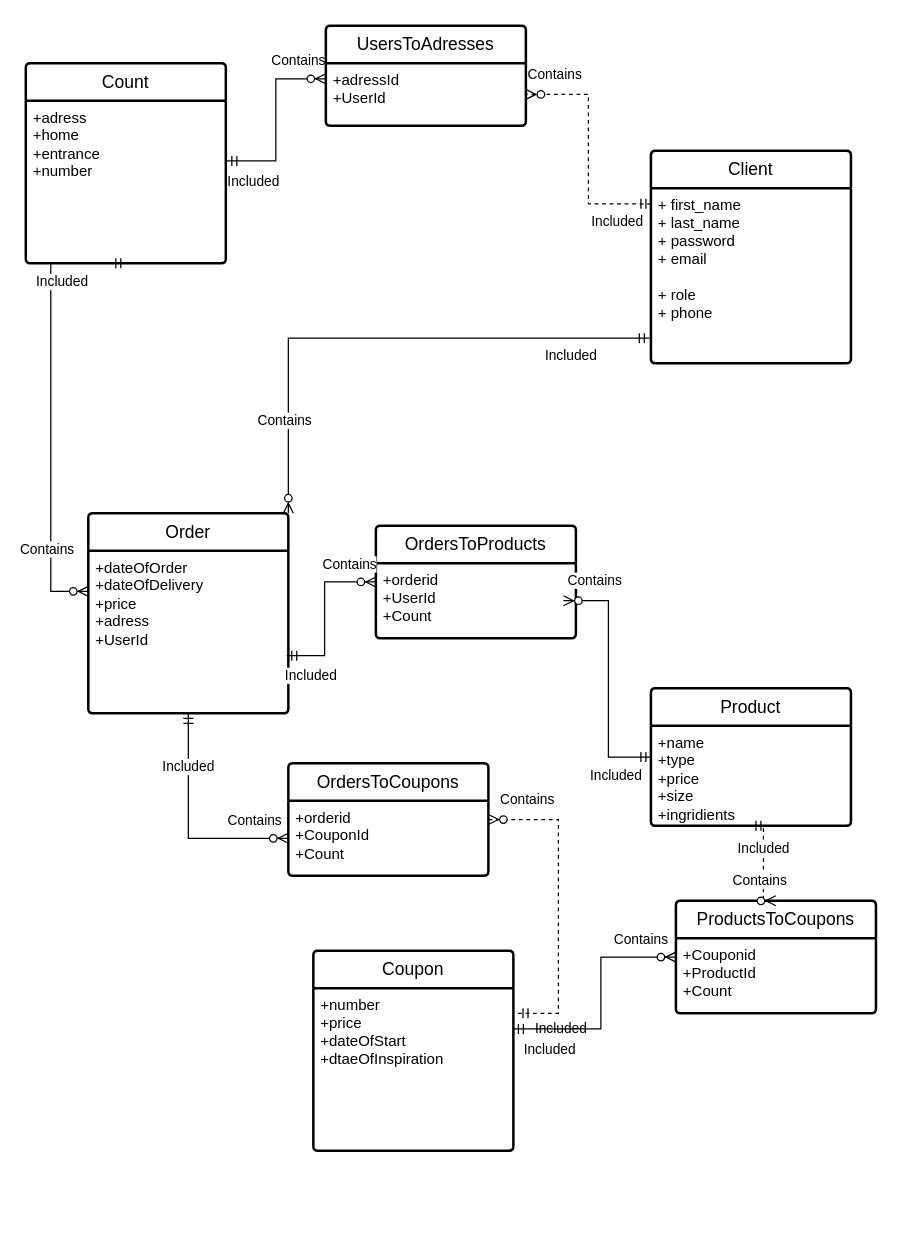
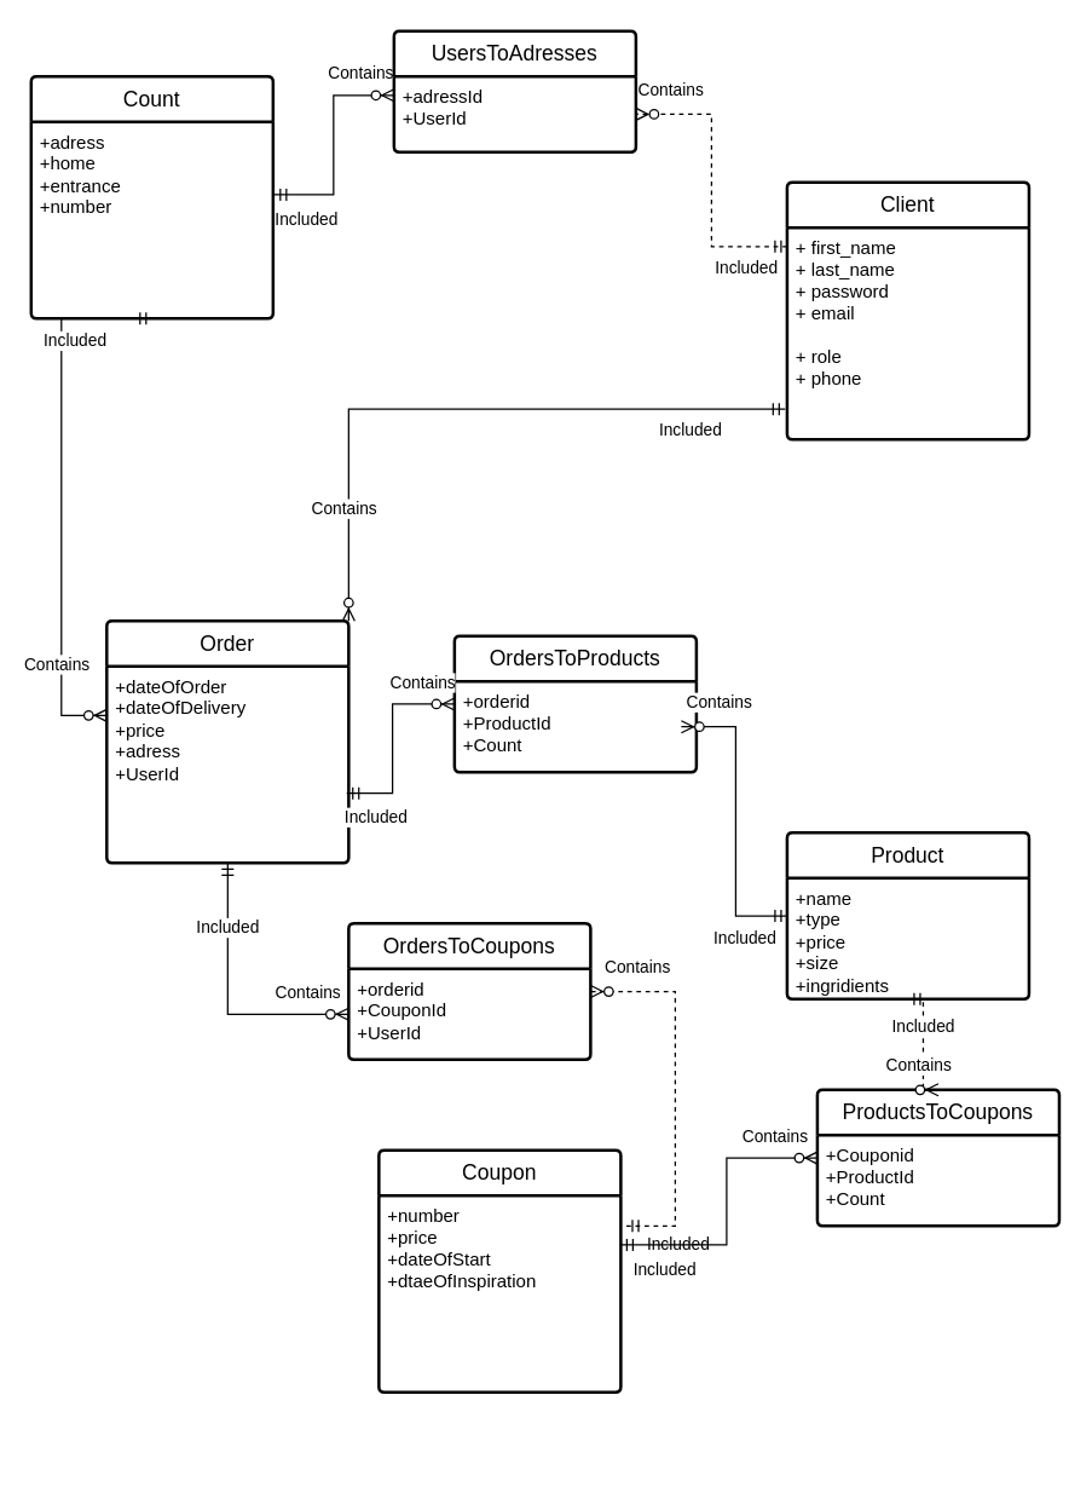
  <mxCell id="0" />
  <mxCell id="1" parent="0" />
  <mxCell id="2" value="Client" style="swimlane;childLayout=stackLayout;horizontal=1;startSize=30;horizontalStack=0;rounded=1;fontSize=14;fontStyle=0;strokeWidth=2;resizeParent=0;resizeLast=1;shadow=0;dashed=0;align=center;arcSize=4;whiteSpace=wrap;html=1;" parent="1" vertex="1"><mxGeometry x="520" y="120" width="160" height="170" as="geometry" /></mxCell>
  <mxCell id="3" value="+ first_name&lt;br&gt;+ last_name&lt;br&gt;+ password&lt;br&gt;+ email&lt;br&gt;&lt;br&gt;+ role&lt;br&gt;+ phone" style="align=left;strokeColor=none;fillColor=none;spacingLeft=4;fontSize=12;verticalAlign=top;resizable=0;rotatable=0;part=1;html=1;" parent="2" vertex="1"><mxGeometry y="30" width="160" height="140" as="geometry" /></mxCell>
  <mxCell id="4" value="" style="fontSize=12;html=1;endArrow=ERzeroToMany;startArrow=ERmandOne;rounded=0;edgeStyle=elbowEdgeStyle;entryX=1;entryY=0;entryDx=0;entryDy=0;exitX=-0.008;exitY=0.857;exitDx=0;exitDy=0;exitPerimeter=0;" parent="1" source="3" target="7" edge="1"><mxGeometry width="100" height="100" relative="1" as="geometry"><mxPoint x="110" y="285" as="sourcePoint" /><mxPoint x="520" y="240" as="targetPoint" /><Array as="points"><mxPoint x="230" y="325" /></Array></mxGeometry></mxCell>
  <mxCell id="5" value="Contains" style="edgeLabel;html=1;align=center;verticalAlign=middle;resizable=0;points=[];" parent="4" vertex="1" connectable="0"><mxGeometry x="0.726" y="-1" relative="1" as="geometry"><mxPoint x="-3" y="-16" as="offset" /></mxGeometry></mxCell>
  <mxCell id="6" value="Included" style="edgeLabel;html=1;align=center;verticalAlign=middle;resizable=0;points=[];" parent="4" vertex="1" connectable="0"><mxGeometry x="-0.704" y="-1" relative="1" as="geometry"><mxPoint y="15" as="offset" /></mxGeometry></mxCell>
  <mxCell id="7" value="Order" style="swimlane;childLayout=stackLayout;horizontal=1;startSize=30;horizontalStack=0;rounded=1;fontSize=14;fontStyle=0;strokeWidth=2;resizeParent=0;resizeLast=1;shadow=0;dashed=0;align=center;arcSize=4;whiteSpace=wrap;html=1;" parent="1" vertex="1"><mxGeometry x="70" y="410" width="160" height="160" as="geometry" /></mxCell>
  <mxCell id="8" value="+dateOfOrder&lt;br&gt;+dateOfDelivery&lt;br&gt;+price&lt;br&gt;+adress&lt;br&gt;+UserId" style="align=left;strokeColor=none;fillColor=none;spacingLeft=4;fontSize=12;verticalAlign=top;resizable=0;rotatable=0;part=1;html=1;" parent="7" vertex="1"><mxGeometry y="30" width="160" height="130" as="geometry" /></mxCell>
  <mxCell id="9" value="Product" style="swimlane;childLayout=stackLayout;horizontal=1;startSize=30;horizontalStack=0;rounded=1;fontSize=14;fontStyle=0;strokeWidth=2;resizeParent=0;resizeLast=1;shadow=0;dashed=0;align=center;arcSize=4;whiteSpace=wrap;html=1;" parent="1" vertex="1"><mxGeometry x="520" y="550" width="160" height="110" as="geometry" /></mxCell>
  <mxCell id="10" value="+name&lt;br&gt;+type&lt;br&gt;+price&lt;br&gt;+size&lt;br&gt;+ingridients" style="align=left;strokeColor=none;fillColor=none;spacingLeft=4;fontSize=12;verticalAlign=top;resizable=0;rotatable=0;part=1;html=1;" parent="9" vertex="1"><mxGeometry y="30" width="160" height="80" as="geometry" /></mxCell>
  <mxCell id="11" value="Coupon" style="swimlane;childLayout=stackLayout;horizontal=1;startSize=30;horizontalStack=0;rounded=1;fontSize=14;fontStyle=0;strokeWidth=2;resizeParent=0;resizeLast=1;shadow=0;dashed=0;align=center;arcSize=4;whiteSpace=wrap;html=1;" parent="1" vertex="1"><mxGeometry x="250" y="760" width="160" height="160" as="geometry" /></mxCell>
  <mxCell id="12" value="+number&lt;br&gt;+price&lt;br&gt;+dateOfStart&lt;br&gt;+dtaeOfInspiration" style="align=left;strokeColor=none;fillColor=none;spacingLeft=4;fontSize=12;verticalAlign=top;resizable=0;rotatable=0;part=1;html=1;" parent="11" vertex="1"><mxGeometry y="30" width="160" height="130" as="geometry" /></mxCell>
  <mxCell id="13" value="Count" style="swimlane;childLayout=stackLayout;horizontal=1;startSize=30;horizontalStack=0;rounded=1;fontSize=14;fontStyle=0;strokeWidth=2;resizeParent=0;resizeLast=1;shadow=0;dashed=0;align=center;arcSize=4;whiteSpace=wrap;html=1;" parent="1" vertex="1"><mxGeometry y="50" width="160" height="160" as="geometry" x="20" /></mxCell>
  <mxCell id="14" value="+adress&lt;br&gt;+home&lt;br&gt;+entrance&lt;br&gt;+number&lt;br&gt;" style="align=left;strokeColor=none;fillColor=none;spacingLeft=4;fontSize=12;verticalAlign=top;resizable=0;rotatable=0;part=1;html=1;" parent="13" vertex="1"><mxGeometry y="30" width="160" height="130" as="geometry" /></mxCell>
  <mxCell id="15" value="" style="fontSize=12;html=1;endArrow=ERzeroToMany;startArrow=ERmandOne;rounded=0;edgeStyle=elbowEdgeStyle;exitX=1.005;exitY=0.371;exitDx=0;exitDy=0;exitPerimeter=0;entryX=0;entryY=0.25;entryDx=0;entryDy=0;" parent="1" source="14" target="22" edge="1"><mxGeometry width="100" height="100" relative="1" as="geometry"><mxPoint x="344" y="265" as="sourcePoint" /><mxPoint x="360" y="70" as="targetPoint" /><Array as="points"><mxPoint x="220" y="110" /><mxPoint x="320" y="120" /></Array></mxGeometry></mxCell>
  <mxCell id="16" value="Contains" style="edgeLabel;html=1;align=center;verticalAlign=middle;resizable=0;points=[];" parent="15" vertex="1" connectable="0"><mxGeometry x="0.726" y="-1" relative="1" as="geometry"><mxPoint x="-3" y="-16" as="offset" /></mxGeometry></mxCell>
  <mxCell id="17" value="Included" style="edgeLabel;html=1;align=center;verticalAlign=middle;resizable=0;points=[];" parent="15" vertex="1" connectable="0"><mxGeometry x="-0.704" y="-1" relative="1" as="geometry"><mxPoint y="15" as="offset" /></mxGeometry></mxCell>
  <mxCell id="18" value="" style="fontSize=12;html=1;endArrow=ERzeroToMany;startArrow=ERmandOne;rounded=0;edgeStyle=elbowEdgeStyle;entryX=0;entryY=0.25;entryDx=0;entryDy=0;exitX=0.5;exitY=1;exitDx=0;exitDy=0;" parent="1" source="14" target="8" edge="1"><mxGeometry width="100" height="100" relative="1" as="geometry"><mxPoint x="70" y="475" as="sourcePoint" /><mxPoint x="250" y="380" as="targetPoint" /><Array as="points"><mxPoint x="40" y="350" /></Array></mxGeometry></mxCell>
  <mxCell id="19" value="Contains" style="edgeLabel;html=1;align=center;verticalAlign=middle;resizable=0;points=[];" parent="18" vertex="1" connectable="0"><mxGeometry x="0.726" y="-1" relative="1" as="geometry"><mxPoint x="-3" y="-16" as="offset" /></mxGeometry></mxCell>
  <mxCell id="20" value="Included" style="edgeLabel;html=1;align=center;verticalAlign=middle;resizable=0;points=[];" parent="18" vertex="1" connectable="0"><mxGeometry x="-0.704" y="-1" relative="1" as="geometry"><mxPoint y="15" as="offset" /></mxGeometry></mxCell>
  <mxCell id="21" value="UsersToAdresses" style="swimlane;childLayout=stackLayout;horizontal=1;startSize=30;horizontalStack=0;rounded=1;fontSize=14;fontStyle=0;strokeWidth=2;resizeParent=0;resizeLast=1;shadow=0;dashed=0;align=center;arcSize=4;whiteSpace=wrap;html=1;" parent="1" vertex="1"><mxGeometry x="260" y="20" width="160" height="80" as="geometry" /></mxCell>
  <mxCell id="22" value="+adressId&lt;br&gt;+UserId" style="align=left;strokeColor=none;fillColor=none;spacingLeft=4;fontSize=12;verticalAlign=top;resizable=0;rotatable=0;part=1;html=1;" parent="21" vertex="1"><mxGeometry y="30" width="160" height="50" as="geometry" /></mxCell>
  <mxCell id="23" value="" style="fontSize=12;html=1;endArrow=ERzeroToMany;startArrow=ERmandOne;rounded=0;edgeStyle=elbowEdgeStyle;exitX=0;exitY=0.25;exitDx=0;exitDy=0;entryX=1;entryY=0.5;entryDx=0;entryDy=0;dashed=1;" parent="1" source="2" target="22" edge="1"><mxGeometry width="100" height="100" relative="1" as="geometry"><mxPoint x="191" y="138" as="sourcePoint" /><mxPoint x="284" y="53" as="targetPoint" /><Array as="points"><mxPoint x="470" y="120" /><mxPoint x="330" y="130" /></Array></mxGeometry></mxCell>
  <mxCell id="24" value="Contains" style="edgeLabel;html=1;align=center;verticalAlign=middle;resizable=0;points=[];" parent="23" vertex="1" connectable="0"><mxGeometry x="0.726" y="-1" relative="1" as="geometry"><mxPoint x="-3" y="-16" as="offset" /></mxGeometry></mxCell>
  <mxCell id="25" value="Included" style="edgeLabel;html=1;align=center;verticalAlign=middle;resizable=0;points=[];" parent="23" vertex="1" connectable="0"><mxGeometry x="-0.704" y="-1" relative="1" as="geometry"><mxPoint y="15" as="offset" /></mxGeometry></mxCell>
  <mxCell id="26" value="OrdersToProducts" style="swimlane;childLayout=stackLayout;horizontal=1;startSize=30;horizontalStack=0;rounded=1;fontSize=14;fontStyle=0;strokeWidth=2;resizeParent=0;resizeLast=1;shadow=0;dashed=0;align=center;arcSize=4;whiteSpace=wrap;html=1;" parent="1" vertex="1"><mxGeometry x="300" y="420" width="160" height="90" as="geometry" /></mxCell>
  <mxCell id="27" value="" style="fontSize=12;html=1;endArrow=ERzeroToMany;startArrow=ERmandOne;rounded=0;edgeStyle=elbowEdgeStyle;exitX=0;exitY=0.5;exitDx=0;exitDy=0;entryX=1;entryY=0.5;entryDx=0;entryDy=0;" parent="26" source="9" edge="1"><mxGeometry width="100" height="100" relative="1" as="geometry"><mxPoint x="236" y="148" as="sourcePoint" /><mxPoint x="150" y="60" as="targetPoint" /><Array as="points"><mxPoint x="186" y="105" /><mxPoint x="46" y="115" /></Array></mxGeometry></mxCell>
  <mxCell id="28" value="Contains" style="edgeLabel;html=1;align=center;verticalAlign=middle;resizable=0;points=[];" parent="27" vertex="1" connectable="0"><mxGeometry x="0.726" y="-1" relative="1" as="geometry"><mxPoint x="-3" y="-16" as="offset" /></mxGeometry></mxCell>
  <mxCell id="29" value="Included" style="edgeLabel;html=1;align=center;verticalAlign=middle;resizable=0;points=[];" parent="27" vertex="1" connectable="0"><mxGeometry x="-0.704" y="-1" relative="1" as="geometry"><mxPoint y="15" as="offset" /></mxGeometry></mxCell>
- <mxCell id="30" value="+orderid&lt;br&gt;+UserId&lt;br&gt;+Count" style="align=left;strokeColor=none;fillColor=none;spacingLeft=4;fontSize=12;verticalAlign=top;resizable=0;rotatable=0;part=1;html=1;" parent="26" vertex="1"><mxGeometry y="30" width="160" height="60" as="geometry" /></mxCell>
+ <mxCell id="30" value="+orderid&lt;br&gt;+ProductId&lt;br&gt;+Count" style="align=left;strokeColor=none;fillColor=none;spacingLeft=4;fontSize=12;verticalAlign=top;resizable=0;rotatable=0;part=1;html=1;" parent="26" vertex="1"><mxGeometry y="30" width="160" height="60" as="geometry" /></mxCell>
  <mxCell id="31" value="" style="fontSize=12;html=1;endArrow=ERzeroToMany;startArrow=ERmandOne;rounded=0;edgeStyle=elbowEdgeStyle;exitX=0.992;exitY=0.646;exitDx=0;exitDy=0;exitPerimeter=0;" parent="1" source="8" edge="1"><mxGeometry width="100" height="100" relative="1" as="geometry"><mxPoint x="220" y="550" as="sourcePoint" /><mxPoint x="300" y="465" as="targetPoint" /><Array as="points"><mxPoint x="259" y="532" /><mxPoint x="359" y="542" /></Array></mxGeometry></mxCell>
  <mxCell id="32" value="Contains" style="edgeLabel;html=1;align=center;verticalAlign=middle;resizable=0;points=[];" parent="31" vertex="1" connectable="0"><mxGeometry x="0.726" y="-1" relative="1" as="geometry"><mxPoint x="-3" y="-16" as="offset" /></mxGeometry></mxCell>
  <mxCell id="33" value="Included" style="edgeLabel;html=1;align=center;verticalAlign=middle;resizable=0;points=[];" parent="31" vertex="1" connectable="0"><mxGeometry x="-0.704" y="-1" relative="1" as="geometry"><mxPoint y="15" as="offset" /></mxGeometry></mxCell>
  <mxCell id="34" value="OrdersToCoupons" style="swimlane;childLayout=stackLayout;horizontal=1;startSize=30;horizontalStack=0;rounded=1;fontSize=14;fontStyle=0;strokeWidth=2;resizeParent=0;resizeLast=1;shadow=0;dashed=0;align=center;arcSize=4;whiteSpace=wrap;html=1;" parent="1" vertex="1"><mxGeometry x="230" y="610" width="160" height="90" as="geometry" /></mxCell>
- <mxCell id="35" value="+orderid&lt;br&gt;+CouponId&lt;br&gt;+Count" style="align=left;strokeColor=none;fillColor=none;spacingLeft=4;fontSize=12;verticalAlign=top;resizable=0;rotatable=0;part=1;html=1;" parent="34" vertex="1"><mxGeometry y="30" width="160" height="60" as="geometry" /></mxCell>
+ <mxCell id="35" value="+orderid&lt;br&gt;+CouponId&lt;br&gt;+UserId" style="align=left;strokeColor=none;fillColor=none;spacingLeft=4;fontSize=12;verticalAlign=top;resizable=0;rotatable=0;part=1;html=1;" parent="34" vertex="1"><mxGeometry y="30" width="160" height="60" as="geometry" /></mxCell>
  <mxCell id="36" value="" style="fontSize=12;html=1;endArrow=ERzeroToMany;startArrow=ERmandOne;rounded=0;edgeStyle=elbowEdgeStyle;exitX=1.023;exitY=0.154;exitDx=0;exitDy=0;exitPerimeter=0;entryX=1;entryY=0.25;entryDx=0;entryDy=0;dashed=1;" parent="1" source="12" target="35" edge="1"><mxGeometry width="100" height="100" relative="1" as="geometry"><mxPoint x="496" y="758" as="sourcePoint" /><mxPoint x="500" y="670" as="targetPoint" /><Array as="points"><mxPoint x="446" y="715" /><mxPoint x="306" y="725" /></Array></mxGeometry></mxCell>
  <mxCell id="37" value="Contains" style="edgeLabel;html=1;align=center;verticalAlign=middle;resizable=0;points=[];" parent="36" vertex="1" connectable="0"><mxGeometry x="0.726" y="-1" relative="1" as="geometry"><mxPoint x="-3" y="-16" as="offset" /></mxGeometry></mxCell>
  <mxCell id="38" value="Included" style="edgeLabel;html=1;align=center;verticalAlign=middle;resizable=0;points=[];" parent="36" vertex="1" connectable="0"><mxGeometry x="-0.704" y="-1" relative="1" as="geometry"><mxPoint y="15" as="offset" /></mxGeometry></mxCell>
  <mxCell id="39" value="" style="fontSize=12;html=1;endArrow=ERzeroToMany;startArrow=ERmandOne;rounded=0;edgeStyle=elbowEdgeStyle;exitX=0.5;exitY=1;exitDx=0;exitDy=0;entryX=0;entryY=0.5;entryDx=0;entryDy=0;" parent="1" source="8" target="35" edge="1"><mxGeometry width="100" height="100" relative="1" as="geometry"><mxPoint x="424" y="820" as="sourcePoint" /><mxPoint x="430" y="665" as="targetPoint" /><Array as="points"><mxPoint x="150" y="650" /><mxPoint x="316" y="735" /></Array></mxGeometry></mxCell>
  <mxCell id="40" value="Contains" style="edgeLabel;html=1;align=center;verticalAlign=middle;resizable=0;points=[];" parent="39" vertex="1" connectable="0"><mxGeometry x="0.726" y="-1" relative="1" as="geometry"><mxPoint x="-3" y="-16" as="offset" /></mxGeometry></mxCell>
  <mxCell id="41" value="Included" style="edgeLabel;html=1;align=center;verticalAlign=middle;resizable=0;points=[];" parent="39" vertex="1" connectable="0"><mxGeometry x="-0.704" y="-1" relative="1" as="geometry"><mxPoint y="15" as="offset" /></mxGeometry></mxCell>
  <mxCell id="42" value="ProductsToCoupons" style="swimlane;childLayout=stackLayout;horizontal=1;startSize=30;horizontalStack=0;rounded=1;fontSize=14;fontStyle=0;strokeWidth=2;resizeParent=0;resizeLast=1;shadow=0;dashed=0;align=center;arcSize=4;whiteSpace=wrap;html=1;" parent="1" vertex="1"><mxGeometry x="540" y="720" width="160" height="90" as="geometry" /></mxCell>
  <mxCell id="43" value="+Couponid&lt;br&gt;+ProductId&lt;br&gt;+Count" style="align=left;strokeColor=none;fillColor=none;spacingLeft=4;fontSize=12;verticalAlign=top;resizable=0;rotatable=0;part=1;html=1;" parent="42" vertex="1"><mxGeometry y="30" width="160" height="60" as="geometry" /></mxCell>
  <mxCell id="44" value="" style="fontSize=12;html=1;endArrow=ERzeroToMany;startArrow=ERmandOne;rounded=0;edgeStyle=elbowEdgeStyle;exitX=1;exitY=0.25;exitDx=0;exitDy=0;entryX=0;entryY=0.5;entryDx=0;entryDy=0;" parent="1" source="12" target="42" edge="1"><mxGeometry width="100" height="100" relative="1" as="geometry"><mxPoint x="520" y="1035" as="sourcePoint" /><mxPoint x="450" y="910" as="targetPoint" /><Array as="points"><mxPoint x="480" y="820" /><mxPoint x="346" y="965" /></Array></mxGeometry></mxCell>
  <mxCell id="45" value="Contains" style="edgeLabel;html=1;align=center;verticalAlign=middle;resizable=0;points=[];" parent="44" vertex="1" connectable="0"><mxGeometry x="0.726" y="-1" relative="1" as="geometry"><mxPoint x="-3" y="-16" as="offset" /></mxGeometry></mxCell>
  <mxCell id="46" value="Included" style="edgeLabel;html=1;align=center;verticalAlign=middle;resizable=0;points=[];" parent="44" vertex="1" connectable="0"><mxGeometry x="-0.704" y="-1" relative="1" as="geometry"><mxPoint y="15" as="offset" /></mxGeometry></mxCell>
  <mxCell id="47" value="" style="fontSize=12;html=1;endArrow=ERzeroToMany;startArrow=ERmandOne;rounded=0;edgeStyle=elbowEdgeStyle;exitX=0.5;exitY=1;exitDx=0;exitDy=0;entryX=0.5;entryY=0;entryDx=0;entryDy=0;dashed=1;" parent="1" source="10" target="42" edge="1"><mxGeometry width="100" height="100" relative="1" as="geometry"><mxPoint x="540" y="625" as="sourcePoint" /><mxPoint x="470" y="500" as="targetPoint" /><Array as="points"><mxPoint x="610" y="690" /><mxPoint x="366" y="555" /></Array></mxGeometry></mxCell>
  <mxCell id="48" value="Contains" style="edgeLabel;html=1;align=center;verticalAlign=middle;resizable=0;points=[];" parent="47" vertex="1" connectable="0"><mxGeometry x="0.726" y="-1" relative="1" as="geometry"><mxPoint x="-3" y="-16" as="offset" /></mxGeometry></mxCell>
  <mxCell id="49" value="Included" style="edgeLabel;html=1;align=center;verticalAlign=middle;resizable=0;points=[];" parent="47" vertex="1" connectable="0"><mxGeometry x="-0.704" y="-1" relative="1" as="geometry"><mxPoint y="15" as="offset" /></mxGeometry></mxCell>
